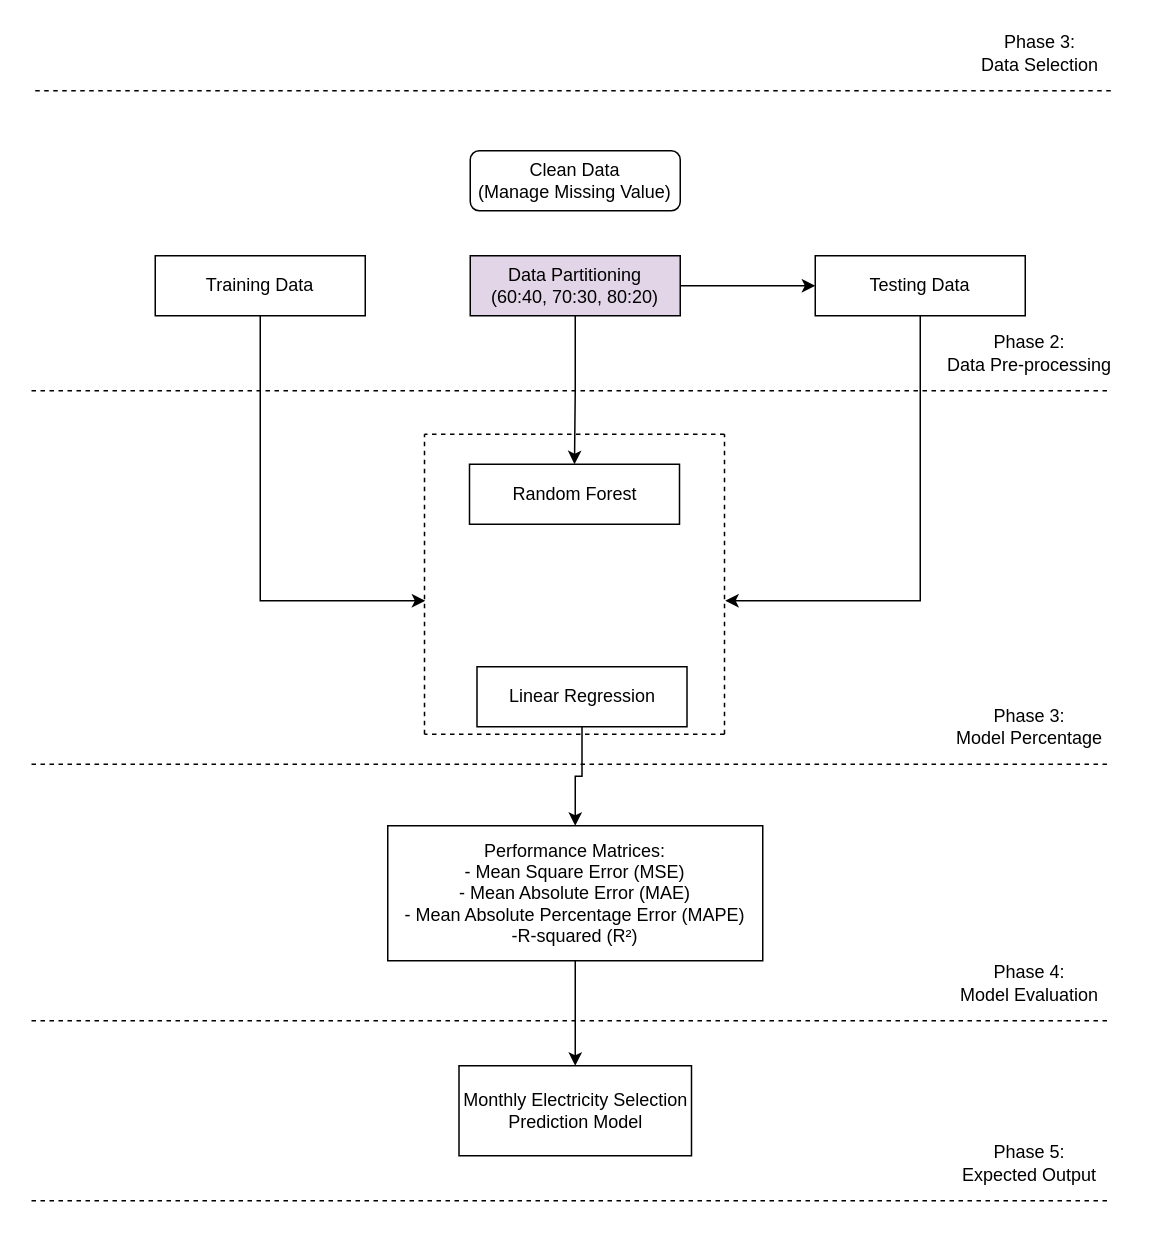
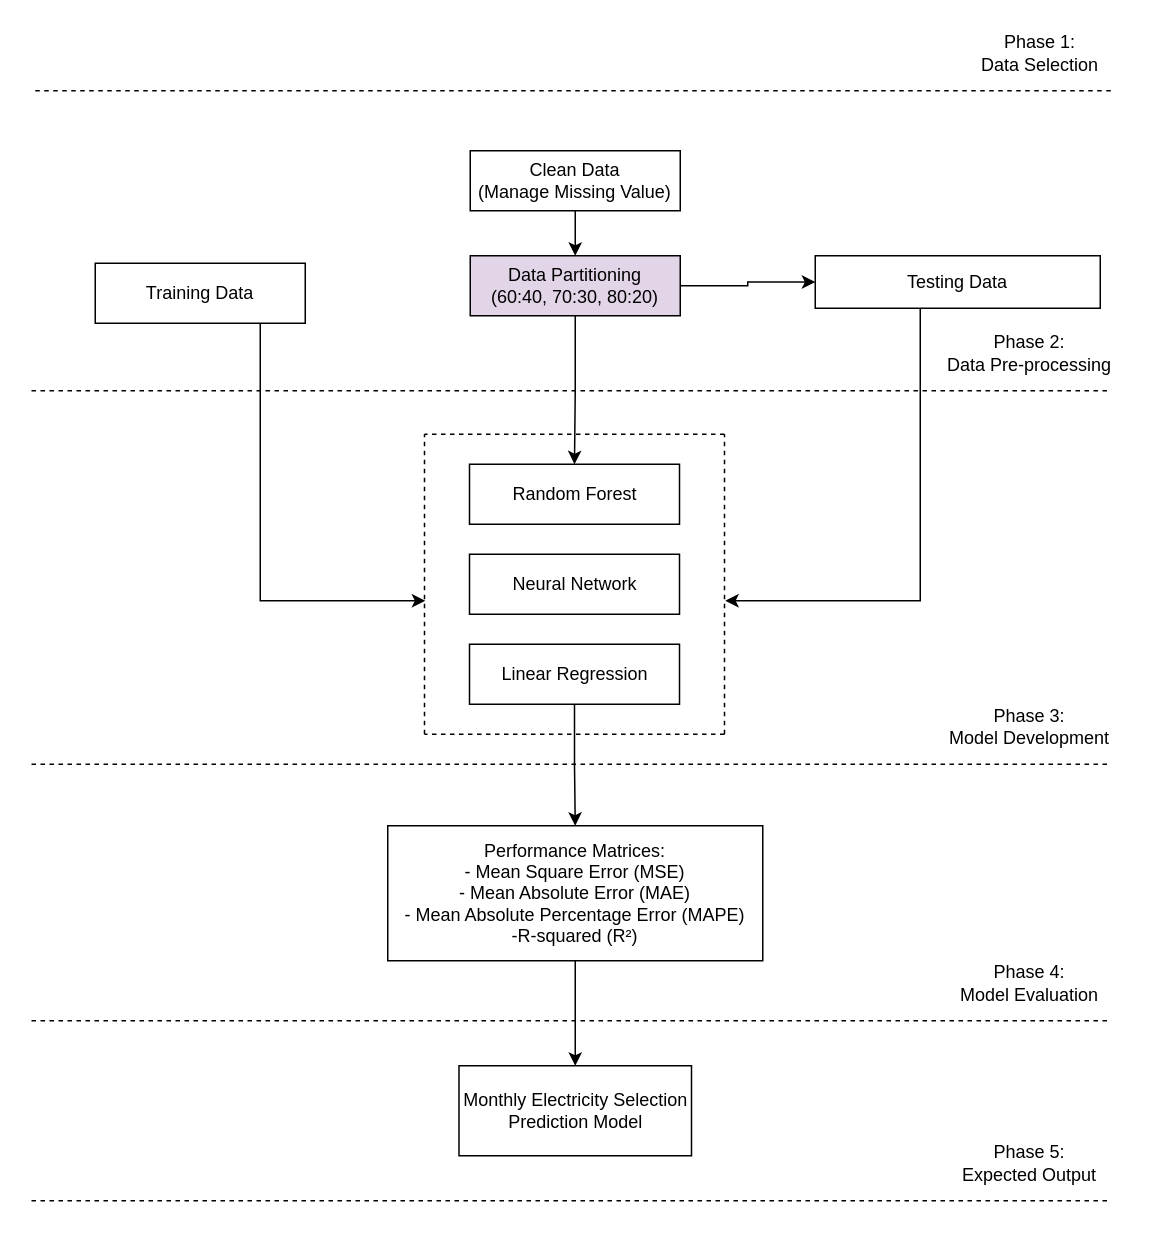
  <mxCell id="0" />
  <mxCell id="1" parent="0" />
  <mxCell id="2" value="" style="endArrow=none;dashed=1;html=1;rounded=0;" edge="1" parent="1"><mxGeometry width="50" height="50" relative="1" as="geometry"><mxPoint x="23" y="60" as="sourcePoint" /><mxPoint x="743" y="60" as="targetPoint" /></mxGeometry></mxCell>
- <mxCell id="3" value="Phase 3:&lt;div&gt;Data Selection&lt;/div&gt;" style="text;html=1;align=center;verticalAlign=middle;whiteSpace=wrap;rounded=0;" vertex="1" parent="1"><mxGeometry x="643" y="20" width="100" height="30" as="geometry" /></mxCell>
- <mxCell id="5" value="Clean Data&lt;div&gt;(Manage Missing Value)&lt;/div&gt;" style="whiteSpace=wrap;html=1;rounded=1;" vertex="1" parent="1"><mxGeometry x="313" y="100" width="140" height="40" as="geometry" /></mxCell>
+ <mxCell id="3" value="Phase 1:&lt;div&gt;Data Selection&lt;/div&gt;" style="text;html=1;align=center;verticalAlign=middle;whiteSpace=wrap;rounded=0;" vertex="1" parent="1"><mxGeometry x="643" y="20" width="100" height="30" as="geometry" /></mxCell>
+ <mxCell id="4" style="edgeStyle=orthogonalEdgeStyle;rounded=0;orthogonalLoop=1;jettySize=auto;html=1;entryX=0.5;entryY=0;entryDx=0;entryDy=0;" edge="1" parent="1" source="5" target="8"><mxGeometry relative="1" as="geometry" /></mxCell>
+ <mxCell id="5" value="Clean Data&lt;div&gt;(Manage Missing Value)&lt;/div&gt;" style="rounded=0;whiteSpace=wrap;html=1;" vertex="1" parent="1"><mxGeometry x="313" y="100" width="140" height="40" as="geometry" /></mxCell>
  <mxCell id="6" style="edgeStyle=orthogonalEdgeStyle;rounded=0;orthogonalLoop=1;jettySize=auto;html=1;" edge="1" parent="1" source="8" target="15"><mxGeometry relative="1" as="geometry" /></mxCell>
  <mxCell id="7" style="edgeStyle=orthogonalEdgeStyle;rounded=0;orthogonalLoop=1;jettySize=auto;html=1;entryX=0;entryY=0.5;entryDx=0;entryDy=0;" edge="1" parent="1" source="8" target="10"><mxGeometry relative="1" as="geometry" /></mxCell>
  <mxCell id="8" value="Data Partitioning&lt;div&gt;(60:40, 70:30, 80:20)&lt;/div&gt;" style="rounded=0;whiteSpace=wrap;html=1;fillColor=#e1d5e7;" vertex="1" parent="1"><mxGeometry x="313" y="170" width="140" height="40" as="geometry" /></mxCell>
  <mxCell id="9" style="edgeStyle=orthogonalEdgeStyle;rounded=0;orthogonalLoop=1;jettySize=auto;html=1;" edge="1" parent="1" source="10"><mxGeometry relative="1" as="geometry"><mxPoint x="483" y="400" as="targetPoint" /><Array as="points"><mxPoint x="613" y="400" /></Array></mxGeometry></mxCell>
- <mxCell id="10" value="Testing Data" style="rounded=0;whiteSpace=wrap;html=1;" vertex="1" parent="1"><mxGeometry x="543" y="170" width="140" height="40" as="geometry" /></mxCell>
+ <mxCell id="10" value="Testing Data" style="rounded=0;whiteSpace=wrap;html=1;" vertex="1" parent="1"><mxGeometry x="543" y="170" width="190" height="35" as="geometry" /></mxCell>
  <mxCell id="11" style="edgeStyle=orthogonalEdgeStyle;rounded=0;orthogonalLoop=1;jettySize=auto;html=1;" edge="1" parent="1" source="12"><mxGeometry relative="1" as="geometry"><mxPoint x="283" y="400" as="targetPoint" /><Array as="points"><mxPoint x="173" y="400" /></Array></mxGeometry></mxCell>
- <mxCell id="12" value="Training Data" style="rounded=0;whiteSpace=wrap;html=1;" vertex="1" parent="1"><mxGeometry x="103" y="170" width="140" height="40" as="geometry" /></mxCell>
+ <mxCell id="12" value="Training Data" style="rounded=0;whiteSpace=wrap;html=1;" vertex="1" parent="1"><mxGeometry x="63" y="175" width="140" height="40" as="geometry" /></mxCell>
  <mxCell id="13" value="" style="endArrow=none;dashed=1;html=1;rounded=0;" edge="1" parent="1"><mxGeometry width="50" height="50" relative="1" as="geometry"><mxPoint x="20.5" y="260" as="sourcePoint" /><mxPoint x="740.5" y="260" as="targetPoint" /></mxGeometry></mxCell>
  <mxCell id="14" value="Phase 2:&lt;div&gt;Data Pre-processing&lt;/div&gt;" style="text;html=1;align=center;verticalAlign=middle;whiteSpace=wrap;rounded=0;" vertex="1" parent="1"><mxGeometry x="625.5" y="220" width="120" height="30" as="geometry" /></mxCell>
  <mxCell id="15" value="Random Forest" style="rounded=0;whiteSpace=wrap;html=1;" vertex="1" parent="1"><mxGeometry x="312.5" y="309" width="140" height="40" as="geometry" /></mxCell>
+ <mxCell id="16" value="Neural Network" style="rounded=0;whiteSpace=wrap;html=1;" vertex="1" parent="1"><mxGeometry x="312.5" y="369" width="140" height="40" as="geometry" /></mxCell>
  <mxCell id="17" style="edgeStyle=orthogonalEdgeStyle;rounded=0;orthogonalLoop=1;jettySize=auto;html=1;entryX=0.5;entryY=0;entryDx=0;entryDy=0;" edge="1" parent="1" source="18" target="26"><mxGeometry relative="1" as="geometry" /></mxCell>
- <mxCell id="18" value="Linear Regression" style="rounded=0;whiteSpace=wrap;html=1;" vertex="1" parent="1"><mxGeometry x="317.5" y="444" width="140" height="40" as="geometry" /></mxCell>
+ <mxCell id="18" value="Linear Regression" style="rounded=0;whiteSpace=wrap;html=1;" vertex="1" parent="1"><mxGeometry x="312.5" y="429" width="140" height="40" as="geometry" /></mxCell>
  <mxCell id="19" value="" style="endArrow=none;dashed=1;html=1;rounded=0;" edge="1" parent="1"><mxGeometry width="50" height="50" relative="1" as="geometry"><mxPoint x="282.5" y="489" as="sourcePoint" /><mxPoint x="282.5" y="289" as="targetPoint" /></mxGeometry></mxCell>
  <mxCell id="20" value="" style="endArrow=none;dashed=1;html=1;rounded=0;" edge="1" parent="1"><mxGeometry width="50" height="50" relative="1" as="geometry"><mxPoint x="482.5" y="489" as="sourcePoint" /><mxPoint x="482.5" y="289" as="targetPoint" /></mxGeometry></mxCell>
  <mxCell id="21" value="" style="endArrow=none;dashed=1;html=1;rounded=0;" edge="1" parent="1"><mxGeometry width="50" height="50" relative="1" as="geometry"><mxPoint x="482.5" y="489" as="sourcePoint" /><mxPoint x="282.5" y="489" as="targetPoint" /></mxGeometry></mxCell>
  <mxCell id="22" value="" style="endArrow=none;dashed=1;html=1;rounded=0;" edge="1" parent="1"><mxGeometry width="50" height="50" relative="1" as="geometry"><mxPoint x="482.5" y="289" as="sourcePoint" /><mxPoint x="282.5" y="289" as="targetPoint" /></mxGeometry></mxCell>
  <mxCell id="23" value="" style="endArrow=none;dashed=1;html=1;rounded=0;" edge="1" parent="1"><mxGeometry width="50" height="50" relative="1" as="geometry"><mxPoint x="20.5" y="509" as="sourcePoint" /><mxPoint x="740.5" y="509" as="targetPoint" /></mxGeometry></mxCell>
- <mxCell id="24" value="Phase 3:&lt;div&gt;Model Percentage&lt;/div&gt;" style="text;html=1;align=center;verticalAlign=middle;whiteSpace=wrap;rounded=0;" vertex="1" parent="1"><mxGeometry x="625.5" y="469" width="120" height="30" as="geometry" /></mxCell>
+ <mxCell id="24" value="Phase 3:&lt;div&gt;Model Development&lt;/div&gt;" style="text;html=1;align=center;verticalAlign=middle;whiteSpace=wrap;rounded=0;" vertex="1" parent="1"><mxGeometry x="625.5" y="469" width="120" height="30" as="geometry" /></mxCell>
  <mxCell id="25" value="" style="edgeStyle=orthogonalEdgeStyle;rounded=0;orthogonalLoop=1;jettySize=auto;html=1;" edge="1" parent="1" source="26" target="29"><mxGeometry relative="1" as="geometry" /></mxCell>
  <mxCell id="26" value="Performance Matrices:&lt;div&gt;- Mean Square Error (MSE)&lt;/div&gt;&lt;div&gt;- Mean Absolute Error (MAE)&lt;/div&gt;&lt;div&gt;- Mean Absolute Percentage Error (MAPE)&lt;/div&gt;&lt;div&gt;-R-squared (R²)&lt;/div&gt;" style="rounded=0;whiteSpace=wrap;html=1;" vertex="1" parent="1"><mxGeometry x="258" y="550" width="250" height="90" as="geometry" /></mxCell>
  <mxCell id="27" value="" style="endArrow=none;dashed=1;html=1;rounded=0;" edge="1" parent="1"><mxGeometry width="50" height="50" relative="1" as="geometry"><mxPoint x="20.5" y="680" as="sourcePoint" /><mxPoint x="740.5" y="680" as="targetPoint" /></mxGeometry></mxCell>
  <mxCell id="28" value="Phase 4:&lt;div&gt;Model Evaluation&lt;/div&gt;" style="text;html=1;align=center;verticalAlign=middle;whiteSpace=wrap;rounded=0;" vertex="1" parent="1"><mxGeometry x="625.5" y="640" width="120" height="30" as="geometry" /></mxCell>
  <mxCell id="29" value="Monthly Electricity Selection Prediction Model" style="rounded=0;whiteSpace=wrap;html=1;" vertex="1" parent="1"><mxGeometry x="305.5" y="710" width="155" height="60" as="geometry" /></mxCell>
  <mxCell id="30" value="" style="endArrow=none;dashed=1;html=1;rounded=0;" edge="1" parent="1"><mxGeometry width="50" height="50" relative="1" as="geometry"><mxPoint x="20.5" y="800" as="sourcePoint" /><mxPoint x="740.5" y="800" as="targetPoint" /></mxGeometry></mxCell>
  <mxCell id="31" value="Phase 5:&lt;div&gt;Expected Output&lt;/div&gt;" style="text;html=1;align=center;verticalAlign=middle;whiteSpace=wrap;rounded=0;" vertex="1" parent="1"><mxGeometry x="625.5" y="760" width="120" height="30" as="geometry" /></mxCell>
